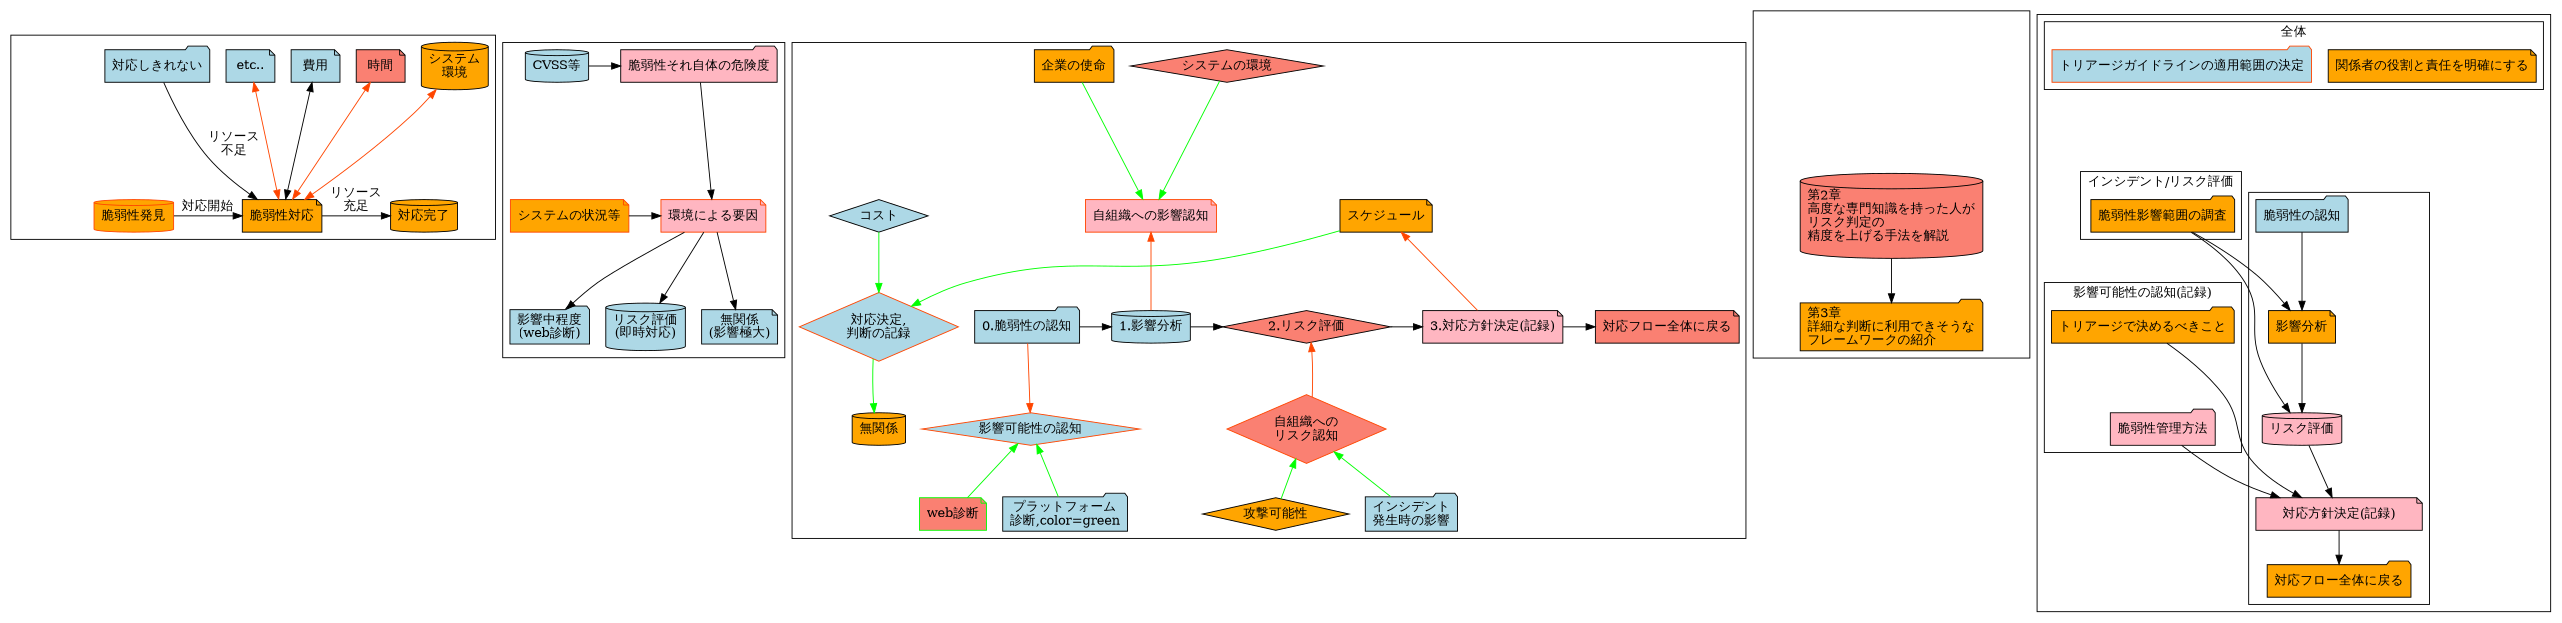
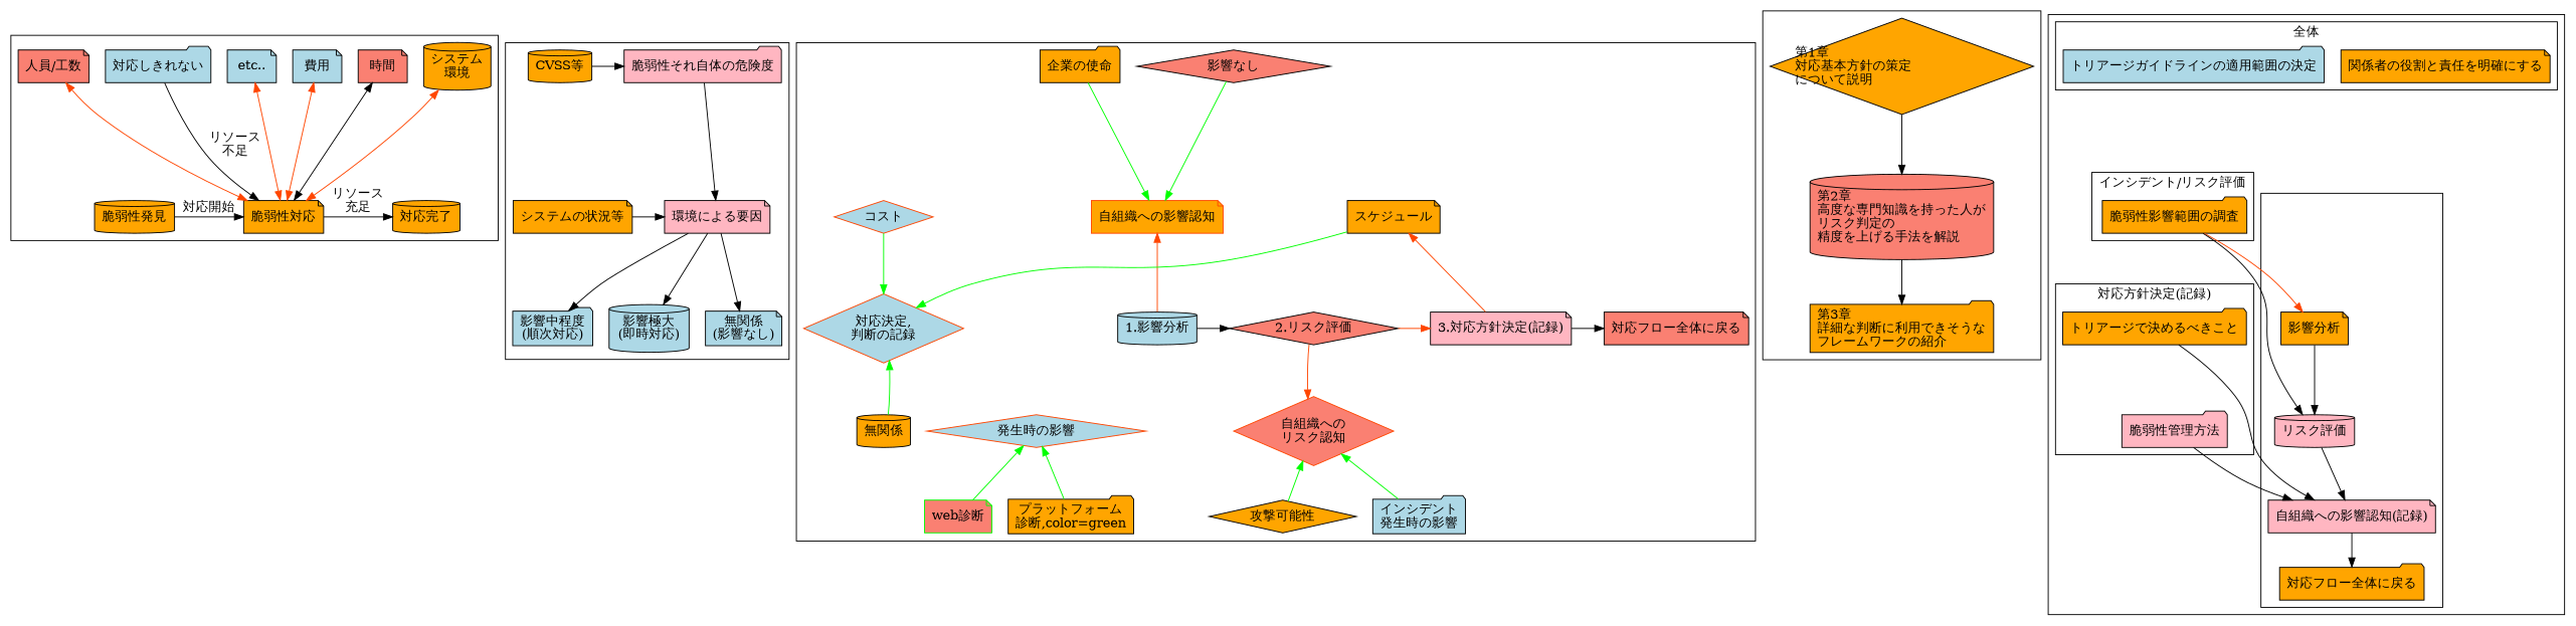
  digraph {
    node [fillcolor=orange shape=note style=filled]
-   n1 [label="脆弱性発見" shape=cylinder color=orangered]
+   n1 [label="脆弱性発見" shape=cylinder]
    n2 [label="脆弱性対応"]
    n3 [label="対応完了" shape=cylinder]
    n4 [fillcolor=lightblue label="対応しきれない" shape=folder]
+   n5 [fillcolor=salmon label="人員/工数"]
    n6 [label="システム\n環境" shape=cylinder]
    n7 [fillcolor=salmon label="時間"]
    n8 [fillcolor=lightblue label="費用"]
    n9 [fillcolor=lightblue label="etc.."]
    n10 [fillcolor=lightpink label="脆弱性それ自体の危険度" shape=folder]
-   n11 [fillcolor=lightblue label="CVSS等" shape=cylinder]
-   n12 [fillcolor=lightpink label="環境による要因" color=orangered]
-   n13 [label="システムの状況等" color=orangered]
-   n14 [fillcolor=lightblue label="無関係\n(影響極大)"]
-   n15 [fillcolor=lightblue label="影響中程度\n(web診断)" shape=folder]
-   n16 [fillcolor=lightblue label="リスク評価\n(即時対応)" shape=cylinder]
-   n17 [fillcolor=lightblue label="0.脆弱性の認知" shape=folder]
+   n11 [label="CVSS等" shape=cylinder]
+   n12 [fillcolor=lightpink label="環境による要因"]
+   n13 [label="システムの状況等"]
+   n14 [fillcolor=lightblue label="無関係\n(影響なし)"]
+   n15 [fillcolor=lightblue label="影響中程度\n(順次対応)" shape=folder]
+   n16 [fillcolor=lightblue label="影響極大\n(即時対応)" shape=cylinder]
    n18 [fillcolor=lightblue label="1.影響分析" shape=cylinder]
    n19 [fillcolor=salmon label="2.リスク評価" shape=diamond]
    n20 [fillcolor=lightpink label="3.対応方針決定(記録)"]
    n21 [fillcolor=salmon label="対応フロー全体に戻る"]
-   n22 [color=orangered fillcolor=lightblue label="影響可能性の認知" shape=diamond]
+   n22 [color=orangered fillcolor=lightblue label="発生時の影響" shape=diamond]
    n23 [color=orangered fillcolor=salmon label="自組織への\nリスク認知" shape=diamond]
    n24 [color=green fillcolor=salmon label="web診断"]
-   n25 [fillcolor=lightblue label="プラットフォーム\n診断,color=green" shape=folder]
-   n26 [fillcolor=salmon label="システムの環境" shape=diamond]
-   n27 [color=orangered fillcolor=lightpink label="自組織への影響認知"]
+   n25 [label="プラットフォーム\n診断,color=green" shape=folder]
+   n26 [fillcolor=salmon label="影響なし" shape=diamond]
+   n27 [color=orangered label="自組織への影響認知"]
    n28 [label="企業の使命" shape=folder]
    n29 [label="攻撃可能性" shape=diamond]
    n30 [fillcolor=lightblue label="インシデント\n発生時の影響" shape=folder]
-   n31 [fillcolor=lightblue label="コスト" shape=diamond]
+   n31 [fillcolor=lightblue label="コスト" shape=diamond color=orangered]
    n32 [color=orangered fillcolor=lightblue label="対応決定,\n判断の記録" shape=diamond]
    n33 [label="スケジュール"]
    n34 [label="無関係" shape=cylinder]
+   n35 [label="第1章\l対応基本方針の策定\lについて説明\l" shape=diamond]
    n36 [fillcolor=salmon label="第2章\l高度な専門知識を持った人が\lリスク判定の\l精度を上げる手法を解説\l" shape=cylinder]
    n37 [label="第3章\l詳細な判断に利用できそうな\lフレームワークの紹介\l" shape=folder]
-   n38 [fillcolor=lightblue label="脆弱性の認知" shape=folder]
    n39 [label="影響分析"]
    n40 [fillcolor=lightpink label="リスク評価" shape=cylinder]
-   n41 [fillcolor=lightpink label="対応方針決定(記録)"]
+   n41 [fillcolor=lightpink label="自組織への影響認知(記録)"]
    n42 [label="対応フロー全体に戻る" shape=folder]
    n43 [label="関係者の役割と責任を明確にする"]
-   n44 [fillcolor=lightblue label="トリアージガイドラインの適用範囲の決定" shape=folder color=orangered]
+   n44 [fillcolor=lightblue label="トリアージガイドラインの適用範囲の決定" shape=folder]
    n45 [label="脆弱性影響範囲の調査" shape=folder]
    n46 [label="トリアージで決めるべきこと" shape=folder]
    n47 [fillcolor=lightpink label="脆弱性管理方法" shape=folder]
    subgraph cluster_1 {
      n4
+     n5
      n6
      n7
      n8
      n9
      subgraph sub_2 {
        rank=same
        n1
        n2
        n3
      }
    }
    subgraph cluster_3 {
      rankdir=LR
      n14
      n15
      n16
      subgraph sub_4 {
        rank=same
        rankdir=LR
        n10
        n11
      }
      subgraph sub_5 {
        rank=same
        rankdir=LR
        n12
        n13
      }
    }
    subgraph cluster_6 {
      n22
      n23
      n24
      n25
      n26
      n27
      n28
      n29
      n30
      n31
      n32
      n33
      n34
      subgraph sub_7 {
        rank=same
-       n17
        n18
        n19
        n20
        n21
      }
    }
    subgraph cluster_8 {
+     n35
      n36
      n37
    }
    subgraph cluster_9 {
      subgraph cluster_10 {
-       n38
        n39
        n40
        n41
        n42
      }
      subgraph cluster_11 {
        label="全体"
        n43
        n44
      }
      subgraph cluster_12 {
        label="インシデント/リスク評価"
        n45
      }
      subgraph cluster_13 {
-       label="影響可能性の認知(記録)"
+       label="対応方針決定(記録)"
        n46
        n47
      }
    }
    n1 -> n2 [label="対応開始"]
    n2 -> n3 [label="リソース\n充足"]
    n4 -> n2 [label="リソース\n不足"]
+   n5 -> n2 [color=orangered dir=both]
    n6 -> n2 [color=orangered dir=both]
-   n7 -> n2 [color=orangered dir=both]
-   n8 -> n2 [color=black dir=both]
+   n7 -> n2 [color=black dir=both]
+   n8 -> n2 [color=orangered dir=both]
    n9 -> n2 [color=orangered dir=both]
    n10 -> n12
    n11 -> n10
    n12 -> n14
    n12 -> n15
    n12 -> n16
    n13 -> n12
-   n17 -> n18
-   n17 -> n22 [color=orangered]
    n18 -> n19
-   n19 -> n20
-   n23 -> n19 [color=orangered]
+   n19 -> n20 [color=orangered]
+   n19 -> n23 [color=orangered]
    n20 -> n21
    n22 -> n24 [color=green dir=back]
    n22 -> n25 [color=green dir=back]
    n23 -> n29 [color=green dir=back]
    n23 -> n30 [color=green dir=back]
    n26 -> n27 [color=green]
    n27 -> n18 [color=orangered dir=back]
    n28 -> n27 [color=green]
    n31 -> n32 [color=green]
    n33 -> n20 [color=orangered dir=back]
    n33 -> n32 [color=green]
-   n32 -> n34 [color=green]
+   n34 -> n32 [color=green]
+   n35 -> n36
    n36 -> n37
-   n38 -> n39
    n39 -> n40
    n40 -> n41
    n41 -> n42
-   n44 -> n38 [style=invis]
-   n45 -> n39
+   n45 -> n39 [color=orangered]
    n45 -> n40
    n46 -> n41
    n46 -> n47 [style=invis]
    n47 -> n41
  }
